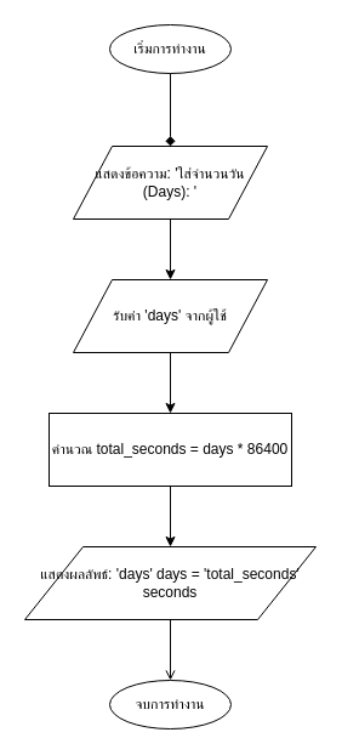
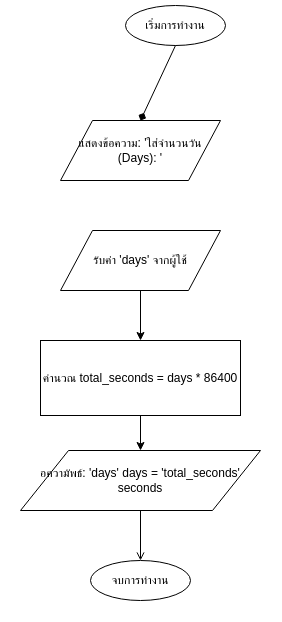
  <mxCell id="0" />
  <mxCell id="1" parent="0" />
- <mxCell id="2" value="เริ่มการทำงาน" style="ellipse;whiteSpace=wrap;html=1;" vertex="1" parent="1"><mxGeometry x="90" y="20" width="100" height="40" as="geometry" /></mxCell>
+ <mxCell id="2" value="เริ่มการทำงาน" style="ellipse;whiteSpace=wrap;html=1;" vertex="1" parent="1"><mxGeometry x="125" y="5" width="100" height="40" as="geometry" /></mxCell>
  <mxCell id="3" value="แสดงข้อความ: 'ใส่จำนวนวัน (Days): '" style="shape=parallelogram;perimeter=parallelogramPerimeter;whiteSpace=wrap;html=1;" vertex="1" parent="1"><mxGeometry x="60" y="120" width="160" height="60" as="geometry" /></mxCell>
  <mxCell id="4" value="รับค่า 'days' จากผู้ใช้" style="shape=parallelogram;perimeter=parallelogramPerimeter;whiteSpace=wrap;html=1;" vertex="1" parent="1"><mxGeometry x="60" y="230" width="160" height="60" as="geometry" /></mxCell>
- <mxCell id="5" value="คำนวณ total_seconds = days * 86400" style="rounded=0;whiteSpace=wrap;html=1;" vertex="1" parent="1"><mxGeometry x="40" y="340" width="200" height="60" as="geometry" /></mxCell>
- <mxCell id="6" value="แสดงผลลัพธ์: 'days' days = 'total_seconds' seconds" style="shape=parallelogram;perimeter=parallelogramPerimeter;whiteSpace=wrap;html=1;" vertex="1" parent="1"><mxGeometry x="20" y="450" width="240" height="60" as="geometry" /></mxCell>
+ <mxCell id="5" value="คำนวณ total_seconds = days * 86400" style="rounded=0;whiteSpace=wrap;html=1;" vertex="1" parent="1"><mxGeometry x="40" y="340" width="200" height="75" as="geometry" /></mxCell>
+ <mxCell id="6" value="อความัพธ์: 'days' days = 'total_seconds' seconds" style="shape=parallelogram;perimeter=parallelogramPerimeter;whiteSpace=wrap;html=1;" vertex="1" parent="1"><mxGeometry x="20" y="450" width="240" height="60" as="geometry" /></mxCell>
  <mxCell id="7" value="จบการทำงาน" style="ellipse;whiteSpace=wrap;html=1;" vertex="1" parent="1"><mxGeometry x="90" y="560" width="100" height="40" as="geometry" /></mxCell>
  <mxCell id="8" value="" style="endArrow=diamond;html=1;exitX=0.5;exitY=1;entryX=0.5;entryY=0;" edge="1" parent="1" source="2" target="3"><mxGeometry width="50" height="50" relative="1" as="geometry"><mxPoint x="140" y="60" as="sourcePoint" /><mxPoint x="140" y="110" as="targetPoint" /></mxGeometry></mxCell>
- <mxCell id="9" value="" style="endArrow=classic;html=1;exitX=0.5;exitY=1;entryX=0.5;entryY=0;" edge="1" parent="1" source="3" target="4"><mxGeometry width="50" height="50" relative="1" as="geometry"><mxPoint x="140" y="180" as="sourcePoint" /><mxPoint x="140" y="230" as="targetPoint" /></mxGeometry></mxCell>
  <mxCell id="10" value="" style="endArrow=classic;html=1;exitX=0.5;exitY=1;entryX=0.5;entryY=0;" edge="1" parent="1" source="4" target="5"><mxGeometry width="50" height="50" relative="1" as="geometry"><mxPoint x="140" y="290" as="sourcePoint" /><mxPoint x="140" y="340" as="targetPoint" /></mxGeometry></mxCell>
  <mxCell id="11" value="" style="endArrow=classic;html=1;exitX=0.5;exitY=1;entryX=0.5;entryY=0;" edge="1" parent="1" source="5" target="6"><mxGeometry width="50" height="50" relative="1" as="geometry"><mxPoint x="140" y="400" as="sourcePoint" /><mxPoint x="140" y="450" as="targetPoint" /></mxGeometry></mxCell>
  <mxCell id="12" value="" style="endArrow=open;html=1;exitX=0.5;exitY=1;entryX=0.5;entryY=0;" edge="1" parent="1" source="6" target="7"><mxGeometry width="50" height="50" relative="1" as="geometry"><mxPoint x="140" y="510" as="sourcePoint" /><mxPoint x="140" y="560" as="targetPoint" /></mxGeometry></mxCell>
